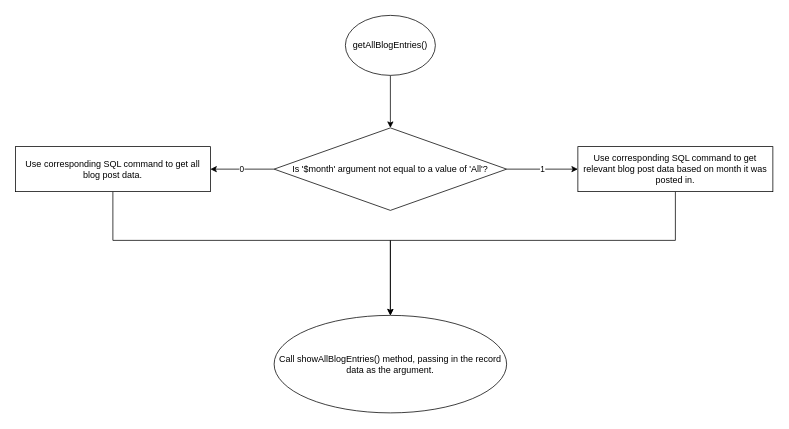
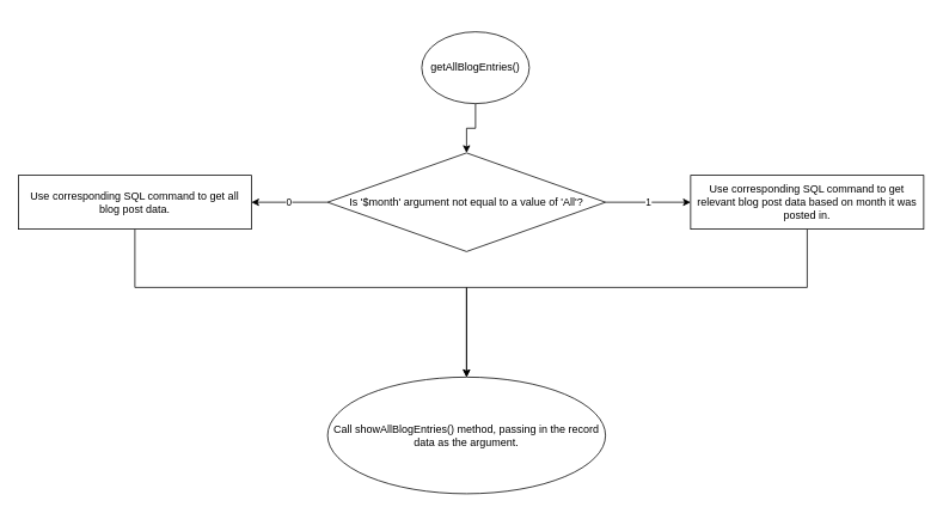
  <mxCell id="0" />
  <mxCell id="1" parent="0" />
  <mxCell id="2" value="" style="edgeStyle=orthogonalEdgeStyle;rounded=0;orthogonalLoop=1;jettySize=auto;html=1;" edge="1" parent="1" source="3" target="6"><mxGeometry relative="1" as="geometry" /></mxCell>
- <mxCell id="3" value="getAllBlogEntries()" style="ellipse;whiteSpace=wrap;html=1;" vertex="1" parent="1"><mxGeometry x="460" y="20" width="120" height="80" as="geometry" /></mxCell>
+ <mxCell id="3" value="getAllBlogEntries()" style="ellipse;whiteSpace=wrap;html=1;" vertex="1" parent="1"><mxGeometry x="470" y="35" width="120" height="80" as="geometry" /></mxCell>
  <mxCell id="4" value="1" style="edgeStyle=orthogonalEdgeStyle;rounded=0;orthogonalLoop=1;jettySize=auto;html=1;" edge="1" parent="1" source="6" target="8"><mxGeometry relative="1" as="geometry" /></mxCell>
  <mxCell id="5" value="0" style="edgeStyle=orthogonalEdgeStyle;rounded=0;orthogonalLoop=1;jettySize=auto;html=1;" edge="1" parent="1" source="6" target="10"><mxGeometry relative="1" as="geometry" /></mxCell>
  <mxCell id="6" value="Is '$month' argument not equal to a value of 'All'?" style="rhombus;whiteSpace=wrap;html=1;" vertex="1" parent="1"><mxGeometry x="365" y="170" width="310" height="110" as="geometry" /></mxCell>
  <mxCell id="7" style="edgeStyle=orthogonalEdgeStyle;rounded=0;orthogonalLoop=1;jettySize=auto;html=1;entryX=0.5;entryY=0;entryDx=0;entryDy=0;" edge="1" parent="1" source="8" target="11"><mxGeometry relative="1" as="geometry"><Array as="points"><mxPoint x="900" y="320" /><mxPoint x="520" y="320" /></Array></mxGeometry></mxCell>
  <mxCell id="8" value="Use corresponding SQL command to get relevant blog post data based on month it was posted in." style="rounded=0;whiteSpace=wrap;html=1;" vertex="1" parent="1"><mxGeometry x="770" y="195" width="260" height="60" as="geometry" /></mxCell>
  <mxCell id="9" style="edgeStyle=orthogonalEdgeStyle;rounded=0;orthogonalLoop=1;jettySize=auto;html=1;entryX=0.5;entryY=0;entryDx=0;entryDy=0;" edge="1" parent="1" source="10" target="11"><mxGeometry relative="1" as="geometry"><Array as="points"><mxPoint x="150" y="320" /><mxPoint x="520" y="320" /></Array></mxGeometry></mxCell>
  <mxCell id="10" value="Use corresponding SQL command to get all blog post data." style="rounded=0;whiteSpace=wrap;html=1;" vertex="1" parent="1"><mxGeometry x="20" y="195" width="260" height="60" as="geometry" /></mxCell>
  <mxCell id="11" value="Call showAllBlogEntries() method, passing in the record data as the argument." style="ellipse;whiteSpace=wrap;html=1;" vertex="1" parent="1"><mxGeometry x="365" y="420" width="310" height="130" as="geometry" /></mxCell>
